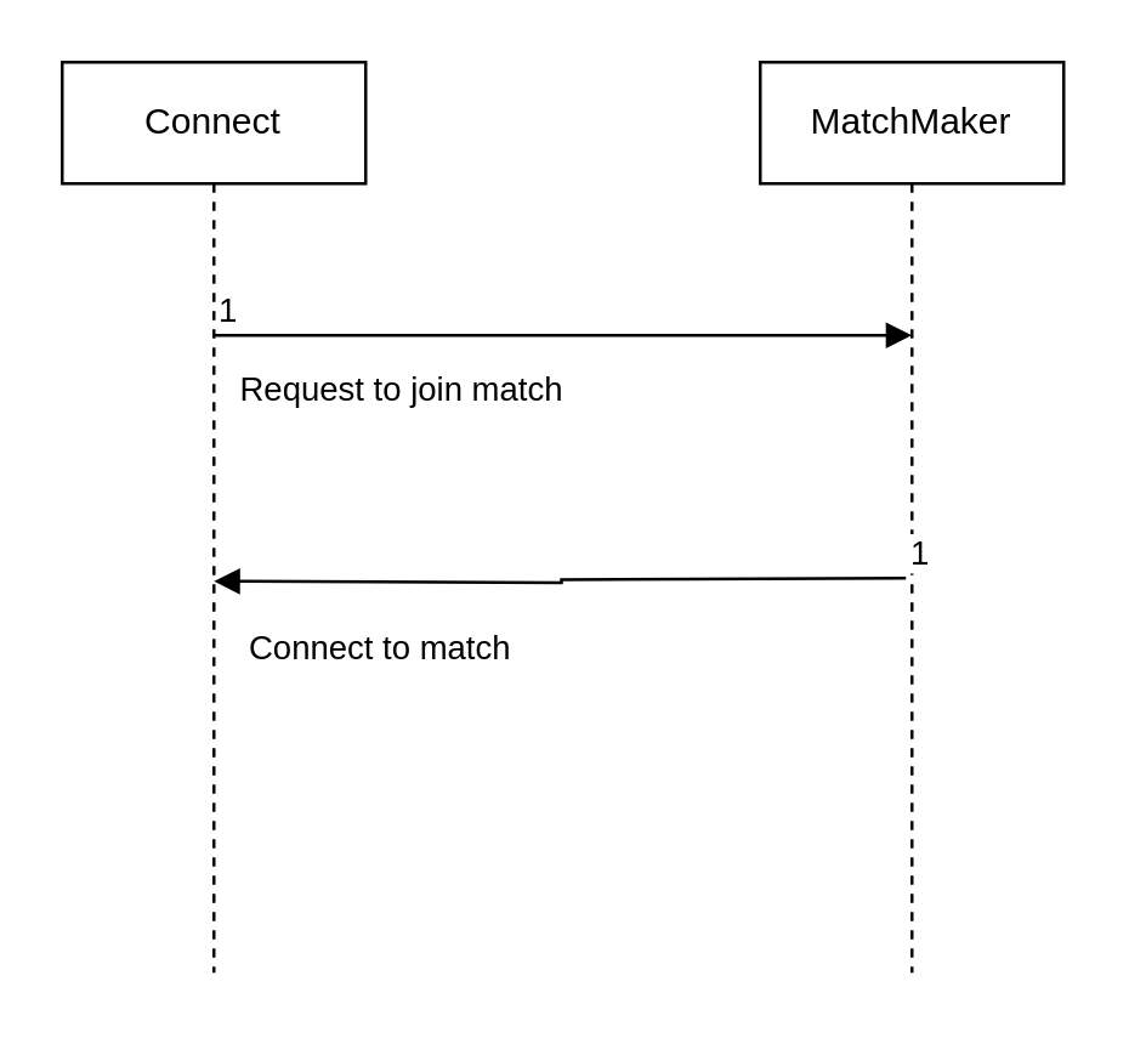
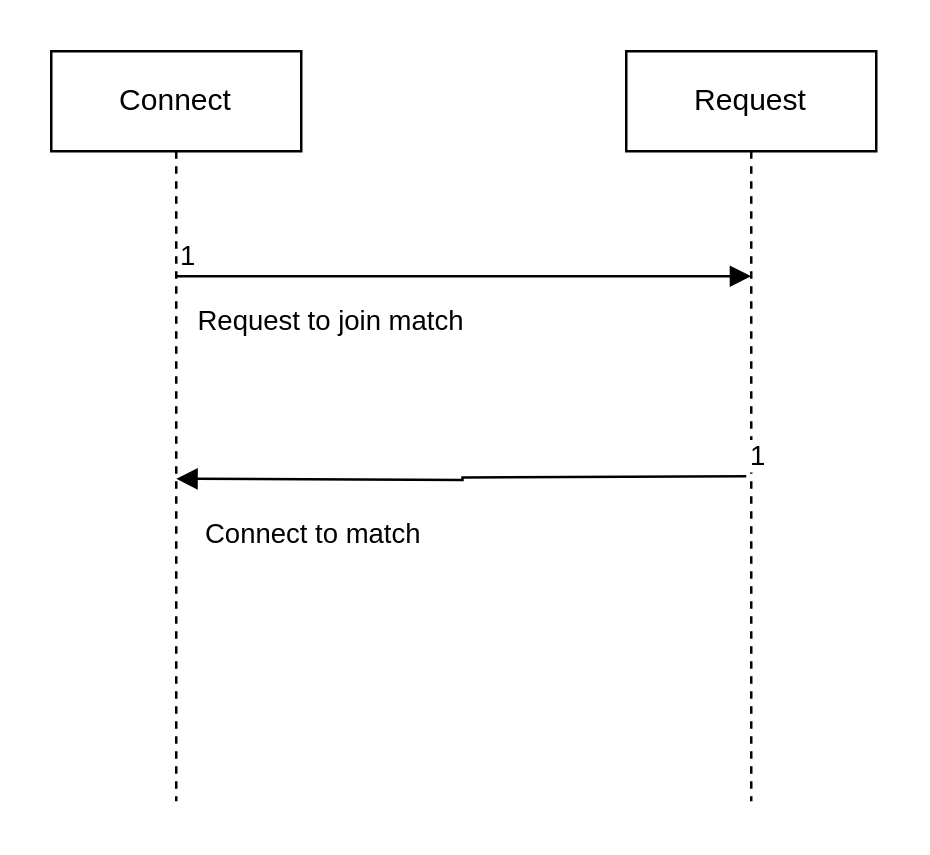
  <mxCell id="0" />
  <mxCell id="1" parent="0" />
  <mxCell id="2" value="Connect" style="shape=umlLifeline;perimeter=lifelinePerimeter;whiteSpace=wrap;html=1;container=1;dropTarget=0;collapsible=0;recursiveResize=0;outlineConnect=0;portConstraint=eastwest;newEdgeStyle={&quot;curved&quot;:0,&quot;rounded&quot;:0};" vertex="1" parent="1"><mxGeometry x="20" y="20" width="100" height="300" as="geometry" /></mxCell>
- <mxCell id="3" value="MatchMaker" style="shape=umlLifeline;perimeter=lifelinePerimeter;whiteSpace=wrap;html=1;container=1;dropTarget=0;collapsible=0;recursiveResize=0;outlineConnect=0;portConstraint=eastwest;newEdgeStyle={&quot;curved&quot;:0,&quot;rounded&quot;:0};" vertex="1" parent="1"><mxGeometry x="250" y="20" width="100" height="300" as="geometry" /></mxCell>
+ <mxCell id="3" value="Request" style="shape=umlLifeline;perimeter=lifelinePerimeter;whiteSpace=wrap;html=1;container=1;dropTarget=0;collapsible=0;recursiveResize=0;outlineConnect=0;portConstraint=eastwest;newEdgeStyle={&quot;curved&quot;:0,&quot;rounded&quot;:0};" vertex="1" parent="1"><mxGeometry x="250" y="20" width="100" height="300" as="geometry" /></mxCell>
  <mxCell id="4" value="Request to join match" style="endArrow=block;endFill=1;html=1;edgeStyle=orthogonalEdgeStyle;align=left;verticalAlign=top;rounded=0;" edge="1" parent="1"><mxGeometry x="-0.939" y="-5" relative="1" as="geometry"><mxPoint x="70" y="110" as="sourcePoint" /><mxPoint x="300" y="110" as="targetPoint" /><mxPoint as="offset" /></mxGeometry></mxCell>
  <mxCell id="5" value="1" style="edgeLabel;resizable=0;html=1;align=left;verticalAlign=bottom;" connectable="0" vertex="1" parent="4"><mxGeometry x="-1" relative="1" as="geometry" /></mxCell>
  <mxCell id="6" value="Connect to match" style="endArrow=block;endFill=1;html=1;edgeStyle=orthogonalEdgeStyle;align=left;verticalAlign=top;rounded=0;" edge="1" parent="1"><mxGeometry x="0.912" y="9" relative="1" as="geometry"><mxPoint x="298" y="190" as="sourcePoint" /><mxPoint x="70" y="191" as="targetPoint" /><mxPoint as="offset" /></mxGeometry></mxCell>
  <mxCell id="7" value="1" style="edgeLabel;resizable=0;html=1;align=left;verticalAlign=bottom;" connectable="0" vertex="1" parent="6"><mxGeometry x="-1" relative="1" as="geometry" /></mxCell>
